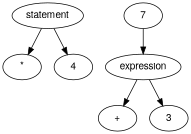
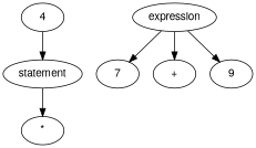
  digraph {
    fontname="Helvetica,Arial,sans-serif"
    node [fontname="Helvetica,Arial,sans-serif"]
    edge [fontname="Helvetica,Arial,sans-serif"]
    statement
    "*"
    4
    n4 [label=7]
    expression
    "+"
-   3
+   3 [label=9]
    statement -> "*"
-   statement -> 4
-   n4 -> expression
+   4 -> statement
+   expression -> n4
    expression -> "+"
    expression -> 3
  }
